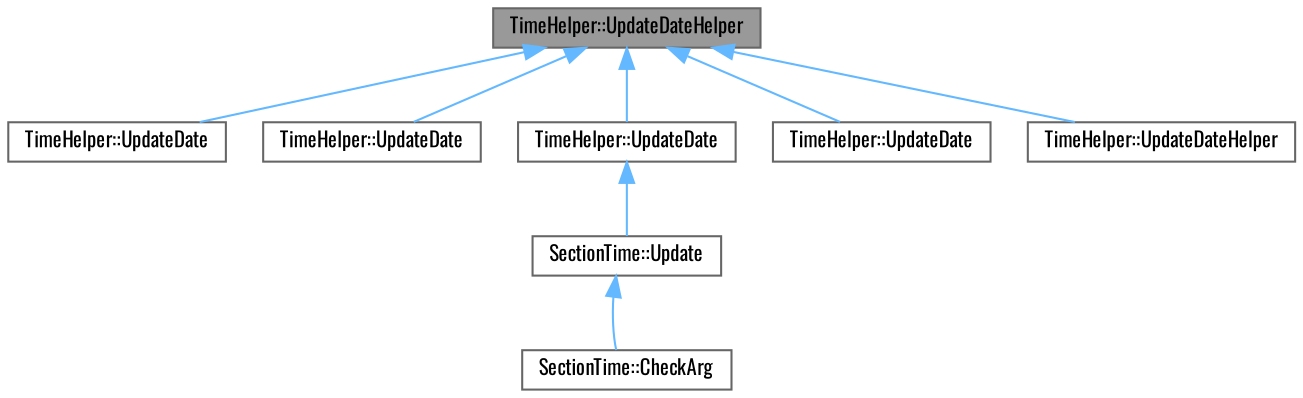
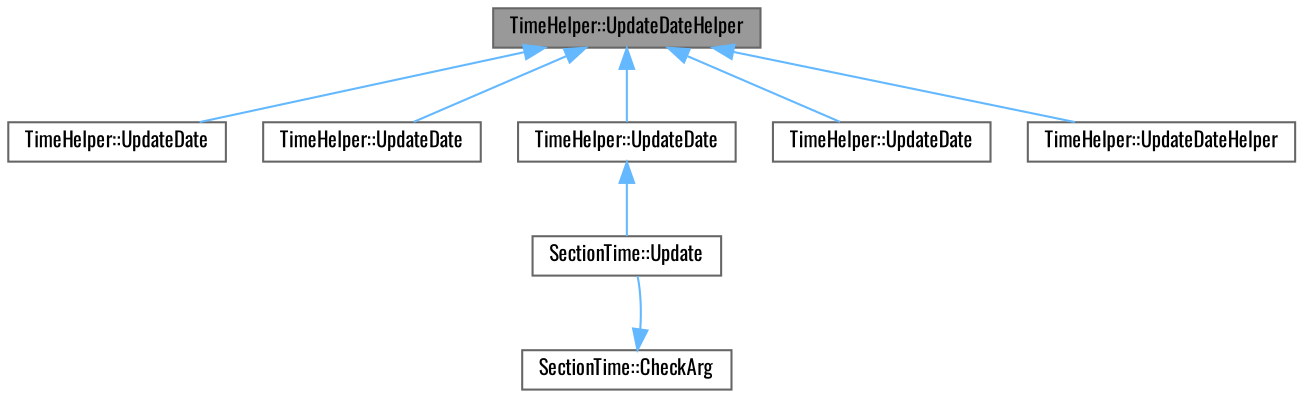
  digraph {
    rankdir=TB
    fontname=Oswald
    node [color=grey40 fillcolor=white fontname=Oswald fontsize=10 shape=box style=filled]
    edge [color=steelblue1 dir=back fontname=Oswald fontsize=10 labelfontname=Helvetica labelfontsize=10 style=solid]
    n1 [color=gray40 fillcolor=grey60 fontcolor=black height=0.2 label="TimeHelper::UpdateDateHelper" width=0.4]
    n2 [height=0.2 label="TimeHelper::UpdateDate" width=0.4]
    n3 [height=0.2 label="TimeHelper::UpdateDate" width=0.4]
    n4 [height=0.2 label="TimeHelper::UpdateDate" width=0.4]
    n5 [height=0.2 label="TimeHelper::UpdateDate" width=0.4]
    n6 [height=0.2 label="TimeHelper::UpdateDateHelper" width=0.4]
    n7 [height=0.2 label="SectionTime::Update" width=0.4]
    n8 [height=0.2 label="SectionTime::CheckArg" width=0.4]
    n1 -> n2
    n1 -> n3
    n1 -> n4
    n1 -> n5
    n1 -> n6
    n4 -> n7
-   n7 -> n8
+   n8 -> n7
  }
